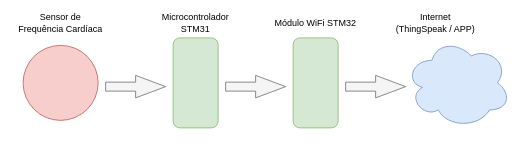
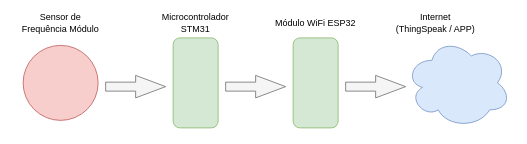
  <mxCell id="0" />
  <mxCell id="1" parent="0" />
  <mxCell id="2" value="" style="rounded=1;whiteSpace=wrap;html=1;rotation=90;fillColor=#d5e8d4;strokeColor=#82b366;" vertex="1" parent="1"><mxGeometry x="200" y="80" width="120" height="60" as="geometry" /></mxCell>
  <mxCell id="3" value="" style="ellipse;whiteSpace=wrap;html=1;aspect=fixed;fillColor=#f8cecc;strokeColor=#b85450;" vertex="1" parent="1"><mxGeometry x="30" y="60" width="100" height="100" as="geometry" /></mxCell>
  <mxCell id="4" value="" style="rounded=1;whiteSpace=wrap;html=1;rotation=-90;fillColor=#d5e8d4;strokeColor=#82b366;" vertex="1" parent="1"><mxGeometry x="360" y="80" width="120" height="60" as="geometry" /></mxCell>
  <mxCell id="5" value="" style="ellipse;shape=cloud;whiteSpace=wrap;html=1;fillColor=#dae8fc;strokeColor=#6c8ebf;" vertex="1" parent="1"><mxGeometry x="540" y="50" width="140" height="120" as="geometry" /></mxCell>
  <mxCell id="6" value="" style="html=1;shadow=0;dashed=0;align=center;verticalAlign=middle;shape=mxgraph.arrows2.arrow;dy=0.6;dx=40;notch=0;fillColor=#f5f5f5;strokeColor=#666666;fontColor=#333333;" vertex="1" parent="1"><mxGeometry x="140" y="100" width="80" height="30" as="geometry" /></mxCell>
  <mxCell id="7" value="" style="html=1;shadow=0;dashed=0;align=center;verticalAlign=middle;shape=mxgraph.arrows2.arrow;dy=0.6;dx=40;notch=0;fillColor=#f5f5f5;strokeColor=#666666;fontColor=#333333;" vertex="1" parent="1"><mxGeometry x="300" y="100" width="80" height="30" as="geometry" /></mxCell>
  <mxCell id="8" value="" style="html=1;shadow=0;dashed=0;align=center;verticalAlign=middle;shape=mxgraph.arrows2.arrow;dy=0.6;dx=40;notch=0;fillColor=#f5f5f5;strokeColor=#666666;fontColor=#333333;" vertex="1" parent="1"><mxGeometry x="460" y="100" width="80" height="30" as="geometry" /></mxCell>
- <mxCell id="9" value="Sensor de Frequência Cardíaca" style="text;html=1;strokeColor=none;fillColor=none;align=center;verticalAlign=middle;whiteSpace=wrap;rounded=0;" vertex="1" parent="1"><mxGeometry x="20" y="20" width="120" height="20" as="geometry" /></mxCell>
- <mxCell id="10" value="Módulo WiFi STM32" style="text;html=1;strokeColor=none;fillColor=none;align=center;verticalAlign=middle;whiteSpace=wrap;rounded=0;" vertex="1" parent="1"><mxGeometry x="360" y="20" width="120" height="20" as="geometry" /></mxCell>
+ <mxCell id="9" value="Sensor de Frequência Módulo" style="text;html=1;strokeColor=none;fillColor=none;align=center;verticalAlign=middle;whiteSpace=wrap;rounded=0;" vertex="1" parent="1"><mxGeometry x="20" y="20" width="120" height="20" as="geometry" /></mxCell>
+ <mxCell id="10" value="Módulo WiFi ESP32" style="text;html=1;strokeColor=none;fillColor=none;align=center;verticalAlign=middle;whiteSpace=wrap;rounded=0;" vertex="1" parent="1"><mxGeometry x="360" y="20" width="120" height="20" as="geometry" /></mxCell>
  <mxCell id="11" value="Microcontrolador STM31" style="text;html=1;strokeColor=none;fillColor=none;align=center;verticalAlign=middle;whiteSpace=wrap;rounded=0;" vertex="1" parent="1"><mxGeometry x="200" y="20" width="120" height="20" as="geometry" /></mxCell>
  <mxCell id="12" value="&lt;div&gt;Internet &lt;br&gt;&lt;/div&gt;&lt;div&gt;(ThingSpeak / APP)&lt;/div&gt;" style="text;html=1;strokeColor=none;fillColor=none;align=center;verticalAlign=middle;whiteSpace=wrap;rounded=0;" vertex="1" parent="1"><mxGeometry x="520" y="20" width="120" height="20" as="geometry" /></mxCell>
